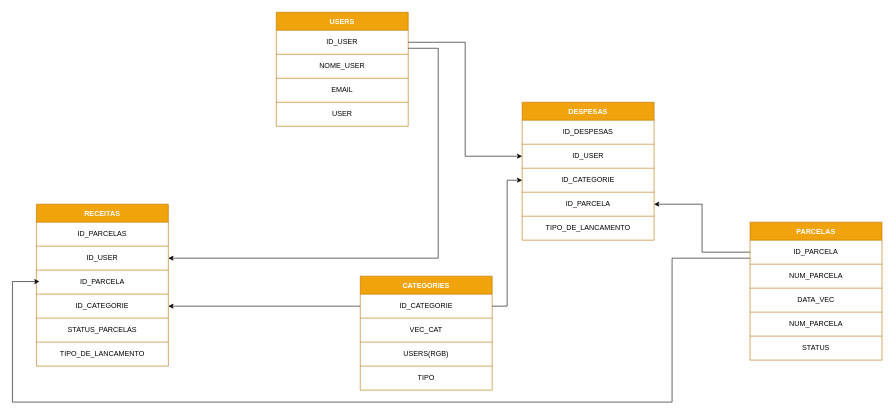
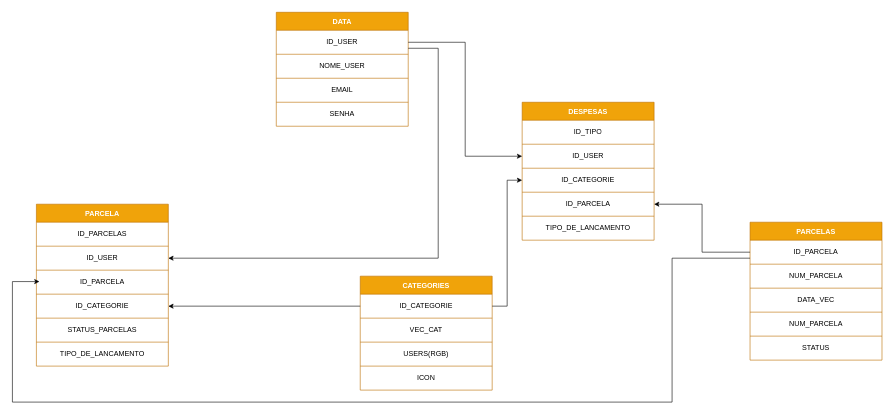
  <mxCell id="0" />
  <mxCell id="1" parent="0" />
  <mxCell id="2" value="CATEGORIES" style="shape=table;startSize=30;container=1;collapsible=0;childLayout=tableLayout;fillColor=#f0a30a;fontColor=#FFFFFF;strokeColor=#BD7000;fontStyle=1" vertex="1" parent="1"><mxGeometry x="600" y="460" width="220" height="190" as="geometry" /></mxCell>
  <mxCell id="3" value="" style="shape=tableRow;horizontal=0;startSize=0;swimlaneHead=0;swimlaneBody=0;strokeColor=inherit;top=0;left=0;bottom=0;right=0;collapsible=0;dropTarget=0;fillColor=none;points=[[0,0.5],[1,0.5]];portConstraint=eastwest;" vertex="1" parent="2"><mxGeometry y="30" width="220" height="40" as="geometry" /></mxCell>
  <mxCell id="4" value="ID_CATEGORIE" style="shape=partialRectangle;html=1;whiteSpace=wrap;connectable=0;strokeColor=inherit;overflow=hidden;fillColor=none;top=0;left=0;bottom=0;right=0;pointerEvents=1;" vertex="1" parent="3"><mxGeometry width="220" height="40" as="geometry"><mxRectangle width="220" height="40" as="alternateBounds" /></mxGeometry></mxCell>
  <mxCell id="5" value="" style="shape=tableRow;horizontal=0;startSize=0;swimlaneHead=0;swimlaneBody=0;strokeColor=inherit;top=0;left=0;bottom=0;right=0;collapsible=0;dropTarget=0;fillColor=none;points=[[0,0.5],[1,0.5]];portConstraint=eastwest;" vertex="1" parent="2"><mxGeometry y="70" width="220" height="40" as="geometry" /></mxCell>
  <mxCell id="6" value="VEC_CAT" style="shape=partialRectangle;html=1;whiteSpace=wrap;connectable=0;strokeColor=inherit;overflow=hidden;fillColor=none;top=0;left=0;bottom=0;right=0;pointerEvents=1;" vertex="1" parent="5"><mxGeometry width="220" height="40" as="geometry"><mxRectangle width="220" height="40" as="alternateBounds" /></mxGeometry></mxCell>
  <mxCell id="7" value="" style="shape=tableRow;horizontal=0;startSize=0;swimlaneHead=0;swimlaneBody=0;strokeColor=inherit;top=0;left=0;bottom=0;right=0;collapsible=0;dropTarget=0;fillColor=none;points=[[0,0.5],[1,0.5]];portConstraint=eastwest;" vertex="1" parent="2"><mxGeometry y="110" width="220" height="40" as="geometry" /></mxCell>
  <mxCell id="8" value="USERS(RGB)" style="shape=partialRectangle;html=1;whiteSpace=wrap;connectable=0;strokeColor=inherit;overflow=hidden;fillColor=none;top=0;left=0;bottom=0;right=0;pointerEvents=1;" vertex="1" parent="7"><mxGeometry width="220" height="40" as="geometry"><mxRectangle width="220" height="40" as="alternateBounds" /></mxGeometry></mxCell>
  <mxCell id="9" value="" style="shape=tableRow;horizontal=0;startSize=0;swimlaneHead=0;swimlaneBody=0;strokeColor=inherit;top=0;left=0;bottom=0;right=0;collapsible=0;dropTarget=0;fillColor=none;points=[[0,0.5],[1,0.5]];portConstraint=eastwest;" vertex="1" parent="2"><mxGeometry y="150" width="220" height="40" as="geometry" /></mxCell>
- <mxCell id="10" value="TIPO" style="shape=partialRectangle;html=1;whiteSpace=wrap;connectable=0;strokeColor=inherit;overflow=hidden;fillColor=none;top=0;left=0;bottom=0;right=0;pointerEvents=1;" vertex="1" parent="9"><mxGeometry width="220" height="40" as="geometry"><mxRectangle width="220" height="40" as="alternateBounds" /></mxGeometry></mxCell>
- <mxCell id="11" value="USERS" style="shape=table;startSize=30;container=1;collapsible=0;childLayout=tableLayout;fillColor=#f0a30a;fontColor=#FFFFFF;strokeColor=#BD7000;fontStyle=1" vertex="1" parent="1"><mxGeometry y="20" width="220" height="190" as="geometry" x="460" /></mxCell>
+ <mxCell id="10" value="ICON" style="shape=partialRectangle;html=1;whiteSpace=wrap;connectable=0;strokeColor=inherit;overflow=hidden;fillColor=none;top=0;left=0;bottom=0;right=0;pointerEvents=1;" vertex="1" parent="9"><mxGeometry width="220" height="40" as="geometry"><mxRectangle width="220" height="40" as="alternateBounds" /></mxGeometry></mxCell>
+ <mxCell id="11" value="DATA" style="shape=table;startSize=30;container=1;collapsible=0;childLayout=tableLayout;fillColor=#f0a30a;fontColor=#FFFFFF;strokeColor=#BD7000;fontStyle=1" vertex="1" parent="1"><mxGeometry y="20" width="220" height="190" as="geometry" x="460" /></mxCell>
  <mxCell id="12" value="" style="shape=tableRow;horizontal=0;startSize=0;swimlaneHead=0;swimlaneBody=0;strokeColor=inherit;top=0;left=0;bottom=0;right=0;collapsible=0;dropTarget=0;fillColor=none;points=[[0,0.5],[1,0.5]];portConstraint=eastwest;" vertex="1" parent="11"><mxGeometry y="30" width="220" height="40" as="geometry" /></mxCell>
  <mxCell id="13" value="ID_USER" style="shape=partialRectangle;html=1;whiteSpace=wrap;connectable=0;strokeColor=inherit;overflow=hidden;fillColor=none;top=0;left=0;bottom=0;right=0;pointerEvents=1;" vertex="1" parent="12"><mxGeometry width="220" height="40" as="geometry"><mxRectangle width="220" height="40" as="alternateBounds" /></mxGeometry></mxCell>
  <mxCell id="14" value="" style="shape=tableRow;horizontal=0;startSize=0;swimlaneHead=0;swimlaneBody=0;strokeColor=inherit;top=0;left=0;bottom=0;right=0;collapsible=0;dropTarget=0;fillColor=none;points=[[0,0.5],[1,0.5]];portConstraint=eastwest;" vertex="1" parent="11"><mxGeometry y="70" width="220" height="40" as="geometry" /></mxCell>
  <mxCell id="15" value="NOME_USER" style="shape=partialRectangle;html=1;whiteSpace=wrap;connectable=0;strokeColor=inherit;overflow=hidden;fillColor=none;top=0;left=0;bottom=0;right=0;pointerEvents=1;" vertex="1" parent="14"><mxGeometry width="220" height="40" as="geometry"><mxRectangle width="220" height="40" as="alternateBounds" /></mxGeometry></mxCell>
  <mxCell id="16" value="" style="shape=tableRow;horizontal=0;startSize=0;swimlaneHead=0;swimlaneBody=0;strokeColor=inherit;top=0;left=0;bottom=0;right=0;collapsible=0;dropTarget=0;fillColor=none;points=[[0,0.5],[1,0.5]];portConstraint=eastwest;" vertex="1" parent="11"><mxGeometry y="110" width="220" height="40" as="geometry" /></mxCell>
  <mxCell id="17" value="EMAIL" style="shape=partialRectangle;html=1;whiteSpace=wrap;connectable=0;strokeColor=inherit;overflow=hidden;fillColor=none;top=0;left=0;bottom=0;right=0;pointerEvents=1;" vertex="1" parent="16"><mxGeometry width="220" height="40" as="geometry"><mxRectangle width="220" height="40" as="alternateBounds" /></mxGeometry></mxCell>
  <mxCell id="18" value="" style="shape=tableRow;horizontal=0;startSize=0;swimlaneHead=0;swimlaneBody=0;strokeColor=inherit;top=0;left=0;bottom=0;right=0;collapsible=0;dropTarget=0;fillColor=none;points=[[0,0.5],[1,0.5]];portConstraint=eastwest;" vertex="1" parent="11"><mxGeometry y="150" width="220" height="40" as="geometry" /></mxCell>
- <mxCell id="19" value="USER" style="shape=partialRectangle;html=1;whiteSpace=wrap;connectable=0;strokeColor=inherit;overflow=hidden;fillColor=none;top=0;left=0;bottom=0;right=0;pointerEvents=1;" vertex="1" parent="18"><mxGeometry width="220" height="40" as="geometry"><mxRectangle width="220" height="40" as="alternateBounds" /></mxGeometry></mxCell>
+ <mxCell id="19" value="SENHA" style="shape=partialRectangle;html=1;whiteSpace=wrap;connectable=0;strokeColor=inherit;overflow=hidden;fillColor=none;top=0;left=0;bottom=0;right=0;pointerEvents=1;" vertex="1" parent="18"><mxGeometry width="220" height="40" as="geometry"><mxRectangle width="220" height="40" as="alternateBounds" /></mxGeometry></mxCell>
  <mxCell id="20" value="DESPESAS" style="shape=table;startSize=30;container=1;collapsible=0;childLayout=tableLayout;fillColor=#f0a30a;fontColor=#FFFFFF;strokeColor=#BD7000;fontStyle=1" vertex="1" parent="1"><mxGeometry x="870" y="170" width="220" height="230" as="geometry" /></mxCell>
  <mxCell id="21" value="" style="shape=tableRow;horizontal=0;startSize=0;swimlaneHead=0;swimlaneBody=0;strokeColor=inherit;top=0;left=0;bottom=0;right=0;collapsible=0;dropTarget=0;fillColor=none;points=[[0,0.5],[1,0.5]];portConstraint=eastwest;" vertex="1" parent="20"><mxGeometry y="30" width="220" height="40" as="geometry" /></mxCell>
- <mxCell id="22" value="ID_DESPESAS" style="shape=partialRectangle;html=1;whiteSpace=wrap;connectable=0;strokeColor=inherit;overflow=hidden;fillColor=none;top=0;left=0;bottom=0;right=0;pointerEvents=1;" vertex="1" parent="21"><mxGeometry width="220" height="40" as="geometry"><mxRectangle width="220" height="40" as="alternateBounds" /></mxGeometry></mxCell>
+ <mxCell id="22" value="ID_TIPO" style="shape=partialRectangle;html=1;whiteSpace=wrap;connectable=0;strokeColor=inherit;overflow=hidden;fillColor=none;top=0;left=0;bottom=0;right=0;pointerEvents=1;" vertex="1" parent="21"><mxGeometry width="220" height="40" as="geometry"><mxRectangle width="220" height="40" as="alternateBounds" /></mxGeometry></mxCell>
  <mxCell id="23" value="" style="shape=tableRow;horizontal=0;startSize=0;swimlaneHead=0;swimlaneBody=0;strokeColor=inherit;top=0;left=0;bottom=0;right=0;collapsible=0;dropTarget=0;fillColor=none;points=[[0,0.5],[1,0.5]];portConstraint=eastwest;" vertex="1" parent="20"><mxGeometry y="70" width="220" height="40" as="geometry" /></mxCell>
  <mxCell id="24" value="ID_USER" style="shape=partialRectangle;html=1;whiteSpace=wrap;connectable=0;strokeColor=inherit;overflow=hidden;fillColor=none;top=0;left=0;bottom=0;right=0;pointerEvents=1;" vertex="1" parent="23"><mxGeometry width="220" height="40" as="geometry"><mxRectangle width="220" height="40" as="alternateBounds" /></mxGeometry></mxCell>
  <mxCell id="25" value="" style="shape=tableRow;horizontal=0;startSize=0;swimlaneHead=0;swimlaneBody=0;strokeColor=inherit;top=0;left=0;bottom=0;right=0;collapsible=0;dropTarget=0;fillColor=none;points=[[0,0.5],[1,0.5]];portConstraint=eastwest;" vertex="1" parent="20"><mxGeometry y="110" width="220" height="40" as="geometry" /></mxCell>
  <mxCell id="26" value="ID_CATEGORIE" style="shape=partialRectangle;html=1;whiteSpace=wrap;connectable=0;strokeColor=inherit;overflow=hidden;fillColor=none;top=0;left=0;bottom=0;right=0;pointerEvents=1;" vertex="1" parent="25"><mxGeometry width="220" height="40" as="geometry"><mxRectangle width="220" height="40" as="alternateBounds" /></mxGeometry></mxCell>
  <mxCell id="27" value="" style="shape=tableRow;horizontal=0;startSize=0;swimlaneHead=0;swimlaneBody=0;strokeColor=inherit;top=0;left=0;bottom=0;right=0;collapsible=0;dropTarget=0;fillColor=none;points=[[0,0.5],[1,0.5]];portConstraint=eastwest;" vertex="1" parent="20"><mxGeometry y="150" width="220" height="40" as="geometry" /></mxCell>
  <mxCell id="28" value="ID_PARCELA" style="shape=partialRectangle;html=1;whiteSpace=wrap;connectable=0;strokeColor=inherit;overflow=hidden;fillColor=none;top=0;left=0;bottom=0;right=0;pointerEvents=1;" vertex="1" parent="27"><mxGeometry width="220" height="40" as="geometry"><mxRectangle width="220" height="40" as="alternateBounds" /></mxGeometry></mxCell>
  <mxCell id="29" style="shape=tableRow;horizontal=0;startSize=0;swimlaneHead=0;swimlaneBody=0;strokeColor=inherit;top=0;left=0;bottom=0;right=0;collapsible=0;dropTarget=0;fillColor=none;points=[[0,0.5],[1,0.5]];portConstraint=eastwest;" vertex="1" parent="20"><mxGeometry y="190" width="220" height="40" as="geometry" /></mxCell>
  <mxCell id="30" value="TIPO_DE_LANCAMENTO" style="shape=partialRectangle;html=1;whiteSpace=wrap;connectable=0;strokeColor=inherit;overflow=hidden;fillColor=none;top=0;left=0;bottom=0;right=0;pointerEvents=1;" vertex="1" parent="29"><mxGeometry width="220" height="40" as="geometry"><mxRectangle width="220" height="40" as="alternateBounds" /></mxGeometry></mxCell>
  <mxCell id="31" style="edgeStyle=orthogonalEdgeStyle;rounded=0;orthogonalLoop=1;jettySize=auto;html=1;" edge="1" parent="1" source="12" target="23"><mxGeometry relative="1" as="geometry" /></mxCell>
  <mxCell id="32" style="edgeStyle=orthogonalEdgeStyle;rounded=0;orthogonalLoop=1;jettySize=auto;html=1;exitX=1;exitY=0.5;exitDx=0;exitDy=0;" edge="1" parent="1" source="3" target="25"><mxGeometry relative="1" as="geometry" /></mxCell>
- <mxCell id="33" value="RECEITAS" style="shape=table;startSize=30;container=1;collapsible=0;childLayout=tableLayout;fillColor=#f0a30a;fontColor=#FFFFFF;strokeColor=#BD7000;fontStyle=1" vertex="1" parent="1"><mxGeometry x="60" y="340" width="220" height="270" as="geometry" /></mxCell>
+ <mxCell id="33" value="PARCELA" style="shape=table;startSize=30;container=1;collapsible=0;childLayout=tableLayout;fillColor=#f0a30a;fontColor=#FFFFFF;strokeColor=#BD7000;fontStyle=1" vertex="1" parent="1"><mxGeometry x="60" y="340" width="220" height="270" as="geometry" /></mxCell>
  <mxCell id="34" value="" style="shape=tableRow;horizontal=0;startSize=0;swimlaneHead=0;swimlaneBody=0;strokeColor=inherit;top=0;left=0;bottom=0;right=0;collapsible=0;dropTarget=0;fillColor=none;points=[[0,0.5],[1,0.5]];portConstraint=eastwest;" vertex="1" parent="33"><mxGeometry y="30" width="220" height="40" as="geometry" /></mxCell>
  <mxCell id="35" value="ID_PARCELAS" style="shape=partialRectangle;html=1;whiteSpace=wrap;connectable=0;strokeColor=inherit;overflow=hidden;fillColor=none;top=0;left=0;bottom=0;right=0;pointerEvents=1;" vertex="1" parent="34"><mxGeometry width="220" height="40" as="geometry"><mxRectangle width="220" height="40" as="alternateBounds" /></mxGeometry></mxCell>
  <mxCell id="36" value="" style="shape=tableRow;horizontal=0;startSize=0;swimlaneHead=0;swimlaneBody=0;strokeColor=inherit;top=0;left=0;bottom=0;right=0;collapsible=0;dropTarget=0;fillColor=none;points=[[0,0.5],[1,0.5]];portConstraint=eastwest;" vertex="1" parent="33"><mxGeometry y="70" width="220" height="40" as="geometry" /></mxCell>
  <mxCell id="37" value="ID_USER" style="shape=partialRectangle;html=1;whiteSpace=wrap;connectable=0;strokeColor=inherit;overflow=hidden;fillColor=none;top=0;left=0;bottom=0;right=0;pointerEvents=1;" vertex="1" parent="36"><mxGeometry width="220" height="40" as="geometry"><mxRectangle width="220" height="40" as="alternateBounds" /></mxGeometry></mxCell>
  <mxCell id="38" style="shape=tableRow;horizontal=0;startSize=0;swimlaneHead=0;swimlaneBody=0;strokeColor=inherit;top=0;left=0;bottom=0;right=0;collapsible=0;dropTarget=0;fillColor=none;points=[[0,0.5],[1,0.5]];portConstraint=eastwest;" vertex="1" parent="33"><mxGeometry y="110" width="220" height="40" as="geometry" /></mxCell>
  <mxCell id="39" value="ID_PARCELA" style="shape=partialRectangle;html=1;whiteSpace=wrap;connectable=0;strokeColor=inherit;overflow=hidden;fillColor=none;top=0;left=0;bottom=0;right=0;pointerEvents=1;" vertex="1" parent="38"><mxGeometry width="220" height="40" as="geometry"><mxRectangle width="220" height="40" as="alternateBounds" /></mxGeometry></mxCell>
  <mxCell id="40" value="" style="shape=tableRow;horizontal=0;startSize=0;swimlaneHead=0;swimlaneBody=0;strokeColor=inherit;top=0;left=0;bottom=0;right=0;collapsible=0;dropTarget=0;fillColor=none;points=[[0,0.5],[1,0.5]];portConstraint=eastwest;" vertex="1" parent="33"><mxGeometry y="150" width="220" height="40" as="geometry" /></mxCell>
  <mxCell id="41" value="ID_CATEGORIE" style="shape=partialRectangle;html=1;whiteSpace=wrap;connectable=0;strokeColor=inherit;overflow=hidden;fillColor=none;top=0;left=0;bottom=0;right=0;pointerEvents=1;" vertex="1" parent="40"><mxGeometry width="220" height="40" as="geometry"><mxRectangle width="220" height="40" as="alternateBounds" /></mxGeometry></mxCell>
  <mxCell id="42" value="" style="shape=tableRow;horizontal=0;startSize=0;swimlaneHead=0;swimlaneBody=0;strokeColor=inherit;top=0;left=0;bottom=0;right=0;collapsible=0;dropTarget=0;fillColor=none;points=[[0,0.5],[1,0.5]];portConstraint=eastwest;" vertex="1" parent="33"><mxGeometry y="190" width="220" height="40" as="geometry" /></mxCell>
  <mxCell id="43" value="STATUS_PARCELAS" style="shape=partialRectangle;html=1;whiteSpace=wrap;connectable=0;strokeColor=inherit;overflow=hidden;fillColor=none;top=0;left=0;bottom=0;right=0;pointerEvents=1;" vertex="1" parent="42"><mxGeometry width="220" height="40" as="geometry"><mxRectangle width="220" height="40" as="alternateBounds" /></mxGeometry></mxCell>
  <mxCell id="44" style="shape=tableRow;horizontal=0;startSize=0;swimlaneHead=0;swimlaneBody=0;strokeColor=inherit;top=0;left=0;bottom=0;right=0;collapsible=0;dropTarget=0;fillColor=none;points=[[0,0.5],[1,0.5]];portConstraint=eastwest;" vertex="1" parent="33"><mxGeometry y="230" width="220" height="40" as="geometry" /></mxCell>
  <mxCell id="45" value="TIPO_DE_LANCAMENTO" style="shape=partialRectangle;html=1;whiteSpace=wrap;connectable=0;strokeColor=inherit;overflow=hidden;fillColor=none;top=0;left=0;bottom=0;right=0;pointerEvents=1;" vertex="1" parent="44"><mxGeometry width="220" height="40" as="geometry"><mxRectangle width="220" height="40" as="alternateBounds" /></mxGeometry></mxCell>
  <mxCell id="46" style="edgeStyle=orthogonalEdgeStyle;rounded=0;orthogonalLoop=1;jettySize=auto;html=1;" edge="1" parent="1" source="3" target="40"><mxGeometry relative="1" as="geometry"><mxPoint x="821.81" y="620" as="sourcePoint" /><mxPoint x="510.05" y="493.16" as="targetPoint" /><Array as="points" /></mxGeometry></mxCell>
  <mxCell id="47" style="edgeStyle=orthogonalEdgeStyle;rounded=0;orthogonalLoop=1;jettySize=auto;html=1;" edge="1" parent="1" target="36"><mxGeometry relative="1" as="geometry"><mxPoint x="680" y="80" as="sourcePoint" /><Array as="points"><mxPoint x="730" y="80" /><mxPoint x="730" y="430" /></Array></mxGeometry></mxCell>
  <mxCell id="48" value="PARCELAS" style="shape=table;startSize=30;container=1;collapsible=0;childLayout=tableLayout;fillColor=#f0a30a;fontColor=#FFFFFF;strokeColor=#BD7000;fontStyle=1" vertex="1" parent="1"><mxGeometry x="1250" y="370" width="220" height="230" as="geometry" /></mxCell>
  <mxCell id="49" value="" style="shape=tableRow;horizontal=0;startSize=0;swimlaneHead=0;swimlaneBody=0;strokeColor=inherit;top=0;left=0;bottom=0;right=0;collapsible=0;dropTarget=0;fillColor=none;points=[[0,0.5],[1,0.5]];portConstraint=eastwest;" vertex="1" parent="48"><mxGeometry y="30" width="220" height="40" as="geometry" /></mxCell>
  <mxCell id="50" value="ID_PARCELA" style="shape=partialRectangle;html=1;whiteSpace=wrap;connectable=0;strokeColor=inherit;overflow=hidden;fillColor=none;top=0;left=0;bottom=0;right=0;pointerEvents=1;" vertex="1" parent="49"><mxGeometry width="220" height="40" as="geometry"><mxRectangle width="220" height="40" as="alternateBounds" /></mxGeometry></mxCell>
  <mxCell id="51" value="" style="shape=tableRow;horizontal=0;startSize=0;swimlaneHead=0;swimlaneBody=0;strokeColor=inherit;top=0;left=0;bottom=0;right=0;collapsible=0;dropTarget=0;fillColor=none;points=[[0,0.5],[1,0.5]];portConstraint=eastwest;" vertex="1" parent="48"><mxGeometry y="70" width="220" height="40" as="geometry" /></mxCell>
  <mxCell id="52" value="NUM_PARCELA" style="shape=partialRectangle;html=1;whiteSpace=wrap;connectable=0;strokeColor=inherit;overflow=hidden;fillColor=none;top=0;left=0;bottom=0;right=0;pointerEvents=1;" vertex="1" parent="51"><mxGeometry width="220" height="40" as="geometry"><mxRectangle width="220" height="40" as="alternateBounds" /></mxGeometry></mxCell>
  <mxCell id="53" value="" style="shape=tableRow;horizontal=0;startSize=0;swimlaneHead=0;swimlaneBody=0;strokeColor=inherit;top=0;left=0;bottom=0;right=0;collapsible=0;dropTarget=0;fillColor=none;points=[[0,0.5],[1,0.5]];portConstraint=eastwest;" vertex="1" parent="48"><mxGeometry y="110" width="220" height="40" as="geometry" /></mxCell>
  <mxCell id="54" value="DATA_VEC" style="shape=partialRectangle;html=1;whiteSpace=wrap;connectable=0;strokeColor=inherit;overflow=hidden;fillColor=none;top=0;left=0;bottom=0;right=0;pointerEvents=1;" vertex="1" parent="53"><mxGeometry width="220" height="40" as="geometry"><mxRectangle width="220" height="40" as="alternateBounds" /></mxGeometry></mxCell>
  <mxCell id="55" value="" style="shape=tableRow;horizontal=0;startSize=0;swimlaneHead=0;swimlaneBody=0;strokeColor=inherit;top=0;left=0;bottom=0;right=0;collapsible=0;dropTarget=0;fillColor=none;points=[[0,0.5],[1,0.5]];portConstraint=eastwest;" vertex="1" parent="48"><mxGeometry y="150" width="220" height="40" as="geometry" /></mxCell>
  <mxCell id="56" value="NUM_PARCELA" style="shape=partialRectangle;html=1;whiteSpace=wrap;connectable=0;strokeColor=inherit;overflow=hidden;fillColor=none;top=0;left=0;bottom=0;right=0;pointerEvents=1;" vertex="1" parent="55"><mxGeometry width="220" height="40" as="geometry"><mxRectangle width="220" height="40" as="alternateBounds" /></mxGeometry></mxCell>
  <mxCell id="57" style="shape=tableRow;horizontal=0;startSize=0;swimlaneHead=0;swimlaneBody=0;strokeColor=inherit;top=0;left=0;bottom=0;right=0;collapsible=0;dropTarget=0;fillColor=none;points=[[0,0.5],[1,0.5]];portConstraint=eastwest;" vertex="1" parent="48"><mxGeometry y="190" width="220" height="40" as="geometry" /></mxCell>
  <mxCell id="58" value="STATUS" style="shape=partialRectangle;html=1;whiteSpace=wrap;connectable=0;strokeColor=inherit;overflow=hidden;fillColor=none;top=0;left=0;bottom=0;right=0;pointerEvents=1;" vertex="1" parent="57"><mxGeometry width="220" height="40" as="geometry"><mxRectangle width="220" height="40" as="alternateBounds" /></mxGeometry></mxCell>
  <mxCell id="59" style="edgeStyle=orthogonalEdgeStyle;rounded=0;orthogonalLoop=1;jettySize=auto;html=1;entryX=1;entryY=0.5;entryDx=0;entryDy=0;" edge="1" parent="1" source="49" target="27"><mxGeometry relative="1" as="geometry"><Array as="points"><mxPoint x="1170" y="420" /><mxPoint x="1170" y="340" /></Array></mxGeometry></mxCell>
  <mxCell id="60" style="edgeStyle=orthogonalEdgeStyle;rounded=0;orthogonalLoop=1;jettySize=auto;html=1;entryX=0.023;entryY=0.475;entryDx=0;entryDy=0;entryPerimeter=0;" edge="1" parent="1" source="49" target="38"><mxGeometry relative="1" as="geometry"><Array as="points"><mxPoint x="1120" y="430" /><mxPoint x="1120" y="670" /><mxPoint x="20" y="670" /><mxPoint x="20" y="469" /></Array></mxGeometry></mxCell>
